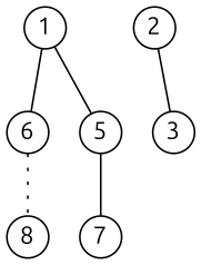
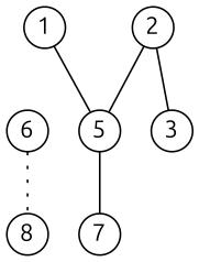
  strict graph {
    fontname=Ubuntu
    node [fontname=Ubuntu margin=0.01 shape=circle]
    edge [fontname=Ubuntu]
    1 [height=0.1]
    6 [height=0.1]
    5 [height=0.1]
    2 [height=0.1]
    3 [height=0.1]
    8 [height=0.1]
    7 [height=0.1]
-   1 -- 6
    1 -- 5
    6 -- 8 [style=dotted]
    5 -- 7
+   2 -- 5
    2 -- 3
  }
